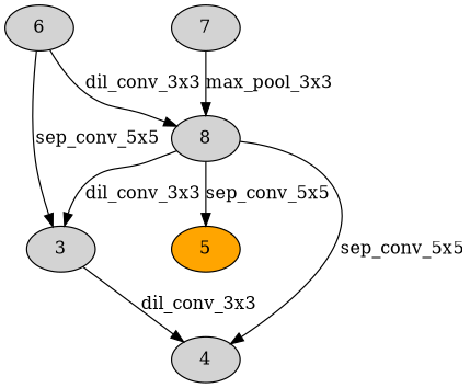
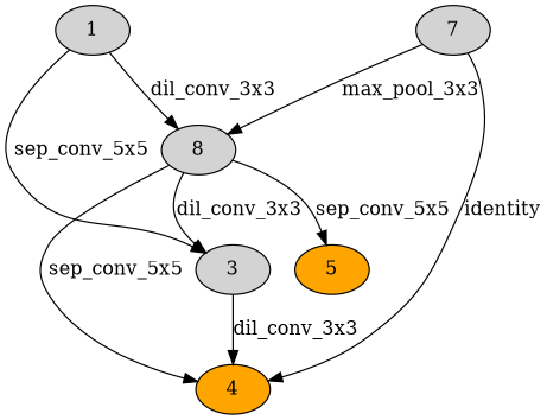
  digraph {
    node [fillcolor=lightgrey style=filled]
    n1 [label=8]
-   1 [label=6]
+   1
    3
-   4
+   4 [fillcolor=orange]
    5 [fillcolor=orange]
    n6 [label=7]
    n1 -> 3 [label=dil_conv_3x3]
    n1 -> 4 [label=sep_conv_5x5]
    n1 -> 5 [label=sep_conv_5x5]
    1 -> n1 [label=dil_conv_3x3]
    1 -> 3 [label=sep_conv_5x5]
    3 -> 4 [label=dil_conv_3x3]
    n6 -> n1 [label=max_pool_3x3]
+   n6 -> 4 [label=identity]
  }
